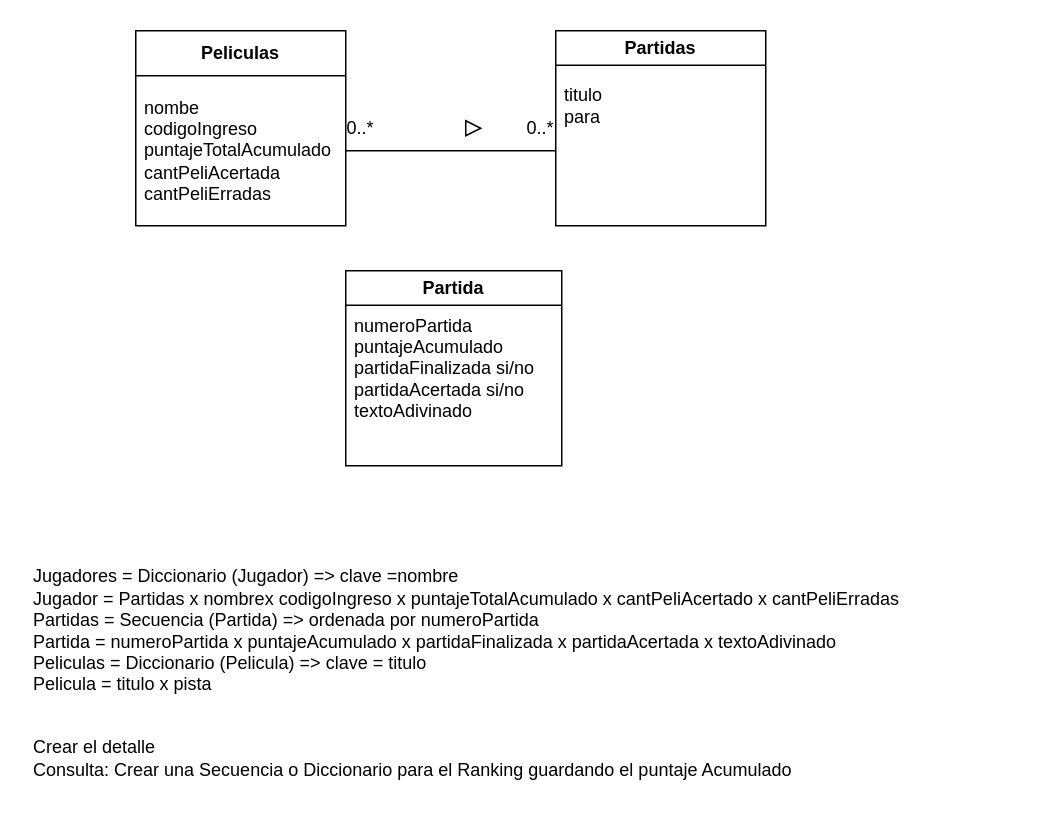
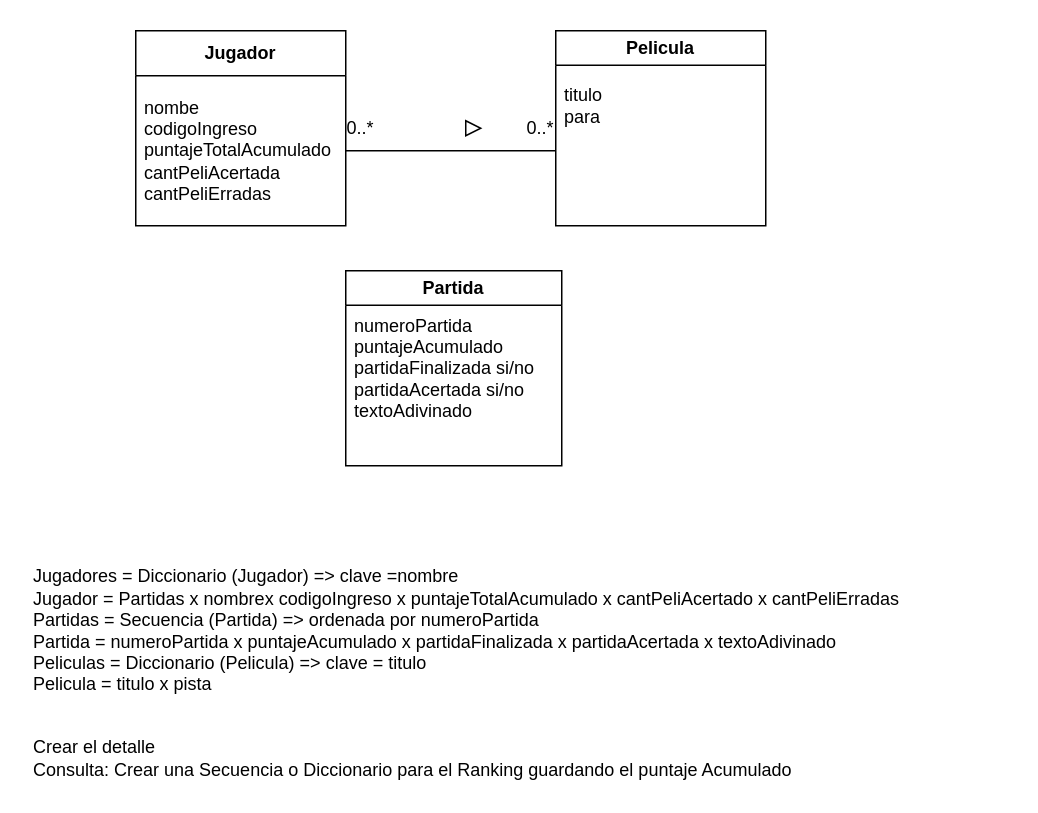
  <mxCell id="0" />
  <mxCell id="1" parent="0" />
- <mxCell id="2" value="&lt;b&gt;Peliculas&lt;/b&gt;" style="swimlane;fontStyle=0;childLayout=stackLayout;horizontal=1;startSize=30;horizontalStack=0;resizeParent=1;resizeParentMax=0;resizeLast=0;collapsible=1;marginBottom=0;whiteSpace=wrap;html=1;" parent="1" vertex="1"><mxGeometry x="90" y="20" width="140" height="130" as="geometry" /></mxCell>
+ <mxCell id="2" value="&lt;b&gt;Jugador&lt;/b&gt;" style="swimlane;fontStyle=0;childLayout=stackLayout;horizontal=1;startSize=30;horizontalStack=0;resizeParent=1;resizeParentMax=0;resizeLast=0;collapsible=1;marginBottom=0;whiteSpace=wrap;html=1;" parent="1" vertex="1"><mxGeometry x="90" y="20" width="140" height="130" as="geometry" /></mxCell>
  <mxCell id="3" value="nombe&lt;br&gt;codigoIngreso&lt;br&gt;puntajeTotalAcumulado&lt;br&gt;cantPeliAcertada&lt;br&gt;cantPeliErradas" style="text;strokeColor=none;fillColor=none;align=left;verticalAlign=middle;spacingLeft=4;spacingRight=4;overflow=hidden;points=[[0,0.5],[1,0.5]];portConstraint=eastwest;rotatable=0;whiteSpace=wrap;html=1;" parent="2" vertex="1"><mxGeometry y="30" width="140" height="100" as="geometry" /></mxCell>
- <mxCell id="4" value="Partidas" style="swimlane;whiteSpace=wrap;html=1;" parent="1" vertex="1"><mxGeometry x="370" y="20" width="140" height="130" as="geometry" /></mxCell>
+ <mxCell id="4" value="Pelicula" style="swimlane;whiteSpace=wrap;html=1;" parent="1" vertex="1"><mxGeometry x="370" y="20" width="140" height="130" as="geometry" /></mxCell>
  <mxCell id="5" value="titulo&lt;br&gt;para" style="text;html=1;align=left;verticalAlign=middle;resizable=0;points=[];autosize=1;strokeColor=none;fillColor=none;" parent="4" vertex="1"><mxGeometry x="4" y="30" width="50" height="40" as="geometry" /></mxCell>
  <mxCell id="6" value="Partida" style="swimlane;whiteSpace=wrap;html=1;" parent="1" vertex="1"><mxGeometry x="230" y="180" width="144" height="130" as="geometry" /></mxCell>
  <mxCell id="7" value="numeroPartida&lt;br&gt;puntajeAcumulado&lt;br&gt;partidaFinalizada si/no&lt;br&gt;partidaAcertada si/no&lt;br&gt;textoAdivinado" style="text;html=1;align=left;verticalAlign=middle;resizable=0;points=[];autosize=1;strokeColor=none;fillColor=none;" parent="6" vertex="1"><mxGeometry x="4" y="20" width="140" height="90" as="geometry" /></mxCell>
  <mxCell id="8" value="0..*" style="text;html=1;strokeColor=none;fillColor=none;align=center;verticalAlign=middle;whiteSpace=wrap;rounded=0;" parent="1" vertex="1"><mxGeometry x="230" y="70" width="20" height="30" as="geometry" /></mxCell>
  <mxCell id="9" value="Jugadores = Diccionario (Jugador) =&amp;gt; clave =nombre&lt;br&gt;Jugador = Partidas x nombrex codigoIngreso x puntajeTotalAcumulado x cantPeliAcertado x cantPeliErradas&lt;br&gt;Partidas = Secuencia (Partida) =&amp;gt; ordenada por numeroPartida&lt;br&gt;Partida = numeroPartida x puntajeAcumulado x partidaFinalizada x partidaAcertada x textoAdivinado&lt;br&gt;Peliculas = Diccionario (Pelicula) =&amp;gt; clave = titulo&lt;br&gt;&lt;div style=&quot;&quot;&gt;&lt;span style=&quot;background-color: initial;&quot;&gt;Pelicula = titulo x pista&amp;nbsp;&lt;/span&gt;&lt;/div&gt;" style="text;html=1;strokeColor=none;fillColor=none;align=left;verticalAlign=middle;whiteSpace=wrap;rounded=0;" parent="1" vertex="1"><mxGeometry x="20" y="360" width="650" height="120" as="geometry" /></mxCell>
  <mxCell id="10" value="Crear el detalle&lt;br&gt;Consulta: Crear una Secuencia o Diccionario para el Ranking guardando el puntaje Acumulado" style="text;html=1;strokeColor=none;fillColor=none;align=left;verticalAlign=middle;whiteSpace=wrap;rounded=0;" parent="1" vertex="1"><mxGeometry x="20" y="490" width="540" height="30" as="geometry" /></mxCell>
  <mxCell id="11" value="0..*" style="text;html=1;strokeColor=none;fillColor=none;align=center;verticalAlign=middle;whiteSpace=wrap;rounded=0;" parent="1" vertex="1"><mxGeometry x="350" y="70" width="20" height="30" as="geometry" /></mxCell>
  <mxCell id="12" value="" style="endArrow=none;html=1;rounded=0;entryX=1;entryY=1;entryDx=0;entryDy=0;exitX=0;exitY=1;exitDx=0;exitDy=0;" parent="1" source="8" target="11" edge="1"><mxGeometry width="50" height="50" relative="1" as="geometry"><mxPoint x="260" y="140" as="sourcePoint" /><mxPoint x="310" y="90" as="targetPoint" /></mxGeometry></mxCell>
  <mxCell id="13" value="" style="triangle;whiteSpace=wrap;html=1;" parent="1" vertex="1"><mxGeometry x="310" y="80" width="10" height="10" as="geometry" /></mxCell>
